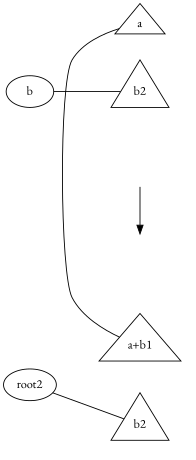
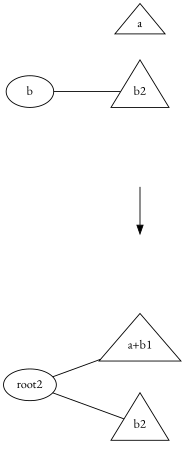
  digraph {
    fontname="EB Garamond"
    ordering=out
    rankdir=LR
    node [fontname="EB Garamond" shape=triangle]
    edge [dir=none fontname="EB Garamond"]
    a
    breakL [height=1.0 style=invis width=0]
    b2 [height=1.0]
    n4 [height=1.0 label="a+b1"]
    breakR [height=1.0 style=invis width=0]
    b [shape=""]
    root2 [shape=""]
    n8 [height=1.0 label=b2]
    subgraph sub_1 {
      rank=same
      a
      breakL
      b2
      n4
      breakR
    }
    breakL -> breakR [dir=forward minlen=2]
    b2 -> breakL [style=invis]
    breakR -> n4 [style=invis]
    b -> b2
-   a -> n4
+   root2 -> n4
    root2 -> n8
  }
